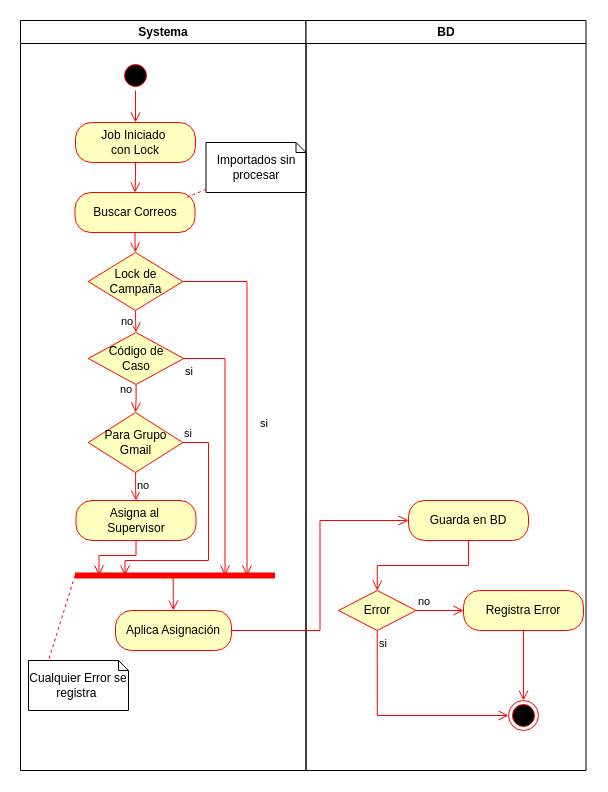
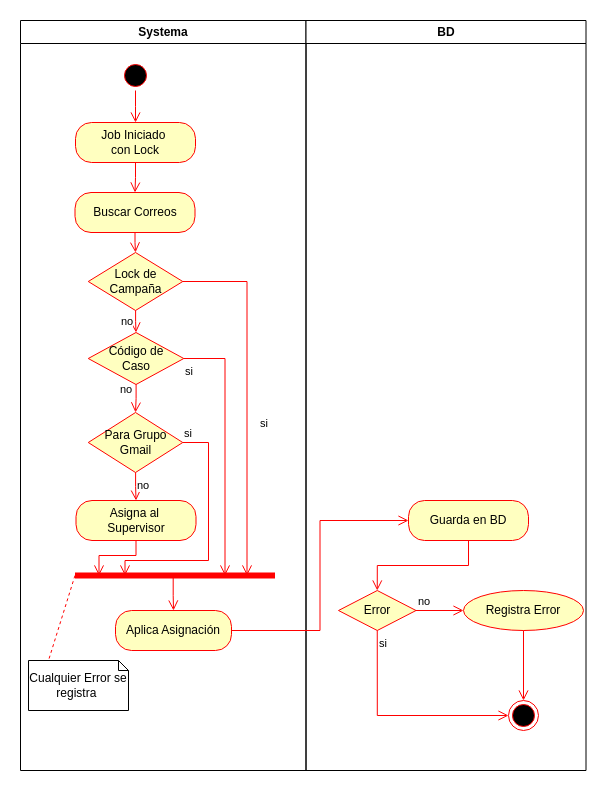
  <mxCell id="0" />
  <mxCell id="1" parent="0" />
  <mxCell id="2" value="Systema" style="swimlane;whiteSpace=wrap" vertex="1" parent="1"><mxGeometry x="20" y="20" width="285.5" height="750" as="geometry" /></mxCell>
  <mxCell id="3" value="" style="ellipse;shape=startState;fillColor=#000000;strokeColor=#ff0000;" vertex="1" parent="2"><mxGeometry x="100" y="40" width="30" height="30" as="geometry" /></mxCell>
  <mxCell id="4" value="" style="edgeStyle=elbowEdgeStyle;elbow=horizontal;verticalAlign=bottom;endArrow=open;endSize=8;strokeColor=#FF0000;endFill=1;rounded=0;entryX=0.5;entryY=0;entryDx=0;entryDy=0;" edge="1" parent="2" source="3" target="5"><mxGeometry x="100" y="40" as="geometry"><mxPoint x="115.5" y="110" as="targetPoint" /></mxGeometry></mxCell>
  <mxCell id="5" value="Job Iniciado&amp;nbsp;&lt;div&gt;con Lock&lt;/div&gt;" style="rounded=1;whiteSpace=wrap;html=1;arcSize=40;fontColor=#000000;fillColor=#ffffc0;strokeColor=#ff0000;" vertex="1" parent="2"><mxGeometry x="55" y="102" width="120" height="40" as="geometry" /></mxCell>
  <mxCell id="6" value="" style="edgeStyle=orthogonalEdgeStyle;html=1;verticalAlign=bottom;endArrow=open;endSize=8;strokeColor=#ff0000;rounded=0;entryX=0.5;entryY=0;entryDx=0;entryDy=0;" edge="1" parent="2" source="5" target="7"><mxGeometry relative="1" as="geometry"><mxPoint x="115" y="232" as="targetPoint" /></mxGeometry></mxCell>
  <mxCell id="7" value="Buscar Correos" style="rounded=1;whiteSpace=wrap;html=1;arcSize=40;fontColor=#000000;fillColor=#ffffc0;strokeColor=#ff0000;" vertex="1" parent="2"><mxGeometry x="54.5" y="172" width="120" height="40" as="geometry" /></mxCell>
  <mxCell id="8" value="" style="edgeStyle=orthogonalEdgeStyle;html=1;verticalAlign=bottom;endArrow=open;endSize=8;strokeColor=#ff0000;rounded=0;entryX=0.5;entryY=0;entryDx=0;entryDy=0;" edge="1" parent="2" source="7" target="11"><mxGeometry relative="1" as="geometry"><mxPoint x="115.5" y="342" as="targetPoint" /></mxGeometry></mxCell>
- <mxCell id="9" value="Importados sin procesar" style="shape=note;whiteSpace=wrap;size=10;" vertex="1" parent="2"><mxGeometry x="185.5" y="122" width="100" height="50" as="geometry" /></mxCell>
- <mxCell id="10" value="" style="endArrow=none;strokeColor=#FF0000;endFill=0;rounded=0;dashed=1;exitX=0.933;exitY=0.125;exitDx=0;exitDy=0;exitPerimeter=0;" edge="1" parent="2" source="7" target="9"><mxGeometry relative="1" as="geometry"><mxPoint x="367.121" y="375" as="sourcePoint" /></mxGeometry></mxCell>
  <mxCell id="11" value="Lock de Campaña" style="rhombus;whiteSpace=wrap;html=1;fontColor=#000000;fillColor=#ffffc0;strokeColor=#ff0000;" vertex="1" parent="2"><mxGeometry x="67.75" y="232" width="94.5" height="58" as="geometry" /></mxCell>
  <mxCell id="12" value="no" style="edgeStyle=orthogonalEdgeStyle;html=1;align=left;verticalAlign=bottom;endArrow=open;endSize=8;strokeColor=#ff0000;rounded=0;entryX=0.5;entryY=0;entryDx=0;entryDy=0;" edge="1" parent="2" source="11" target="14"><mxGeometry x="0.824" y="-17" relative="1" as="geometry"><mxPoint x="155.5" y="342" as="targetPoint" /><mxPoint as="offset" /></mxGeometry></mxCell>
  <mxCell id="13" value="si" style="edgeStyle=orthogonalEdgeStyle;html=1;align=left;verticalAlign=top;endArrow=open;endSize=8;strokeColor=#ff0000;rounded=0;entryX=0.86;entryY=0.5;entryDx=0;entryDy=0;entryPerimeter=0;" edge="1" parent="2" source="11" target="20"><mxGeometry x="0.079" y="11" relative="1" as="geometry"><mxPoint x="248" y="610" as="targetPoint" /><Array as="points"><mxPoint x="226" y="261" /></Array><mxPoint as="offset" /></mxGeometry></mxCell>
  <mxCell id="14" value="Código de&lt;div&gt;Caso&lt;/div&gt;" style="rhombus;whiteSpace=wrap;html=1;fontColor=#000000;fillColor=#ffffc0;strokeColor=#ff0000;" vertex="1" parent="2"><mxGeometry x="67.75" y="312" width="95.5" height="52" as="geometry" /></mxCell>
  <mxCell id="15" value="no" style="edgeStyle=orthogonalEdgeStyle;html=1;align=left;verticalAlign=bottom;endArrow=open;endSize=8;strokeColor=#ff0000;rounded=0;entryX=0.5;entryY=0;entryDx=0;entryDy=0;" edge="1" parent="2" source="14" target="17"><mxGeometry x="0.022" y="-17" relative="1" as="geometry"><mxPoint x="115.5" y="432" as="targetPoint" /><mxPoint as="offset" /></mxGeometry></mxCell>
  <mxCell id="16" value="si" style="edgeStyle=orthogonalEdgeStyle;html=1;align=left;verticalAlign=top;endArrow=open;endSize=8;strokeColor=#ff0000;rounded=0;exitX=1;exitY=0.5;exitDx=0;exitDy=0;entryX=0.75;entryY=0.5;entryDx=0;entryDy=0;entryPerimeter=0;" edge="1" parent="2" source="14" target="20"><mxGeometry x="-1" relative="1" as="geometry"><mxPoint x="205" y="590" as="targetPoint" /></mxGeometry></mxCell>
  <mxCell id="17" value="Para Grupo Gmail" style="rhombus;whiteSpace=wrap;html=1;fontColor=#000000;fillColor=#ffffc0;strokeColor=#ff0000;" vertex="1" parent="2"><mxGeometry x="67.75" y="392" width="94.5" height="60" as="geometry" /></mxCell>
  <mxCell id="18" value="si" style="edgeStyle=orthogonalEdgeStyle;html=1;align=left;verticalAlign=bottom;endArrow=open;endSize=8;strokeColor=#ff0000;rounded=0;entryX=0.25;entryY=0.5;entryDx=0;entryDy=0;entryPerimeter=0;" edge="1" parent="2" source="17" target="20"><mxGeometry x="-1" relative="1" as="geometry"><mxPoint x="168" y="610" as="targetPoint" /><Array as="points"><mxPoint x="188" y="422" /><mxPoint x="188" y="540" /><mxPoint x="104" y="540" /></Array></mxGeometry></mxCell>
  <mxCell id="19" value="no" style="edgeStyle=orthogonalEdgeStyle;html=1;align=left;verticalAlign=top;endArrow=open;endSize=8;strokeColor=#ff0000;rounded=0;entryX=0.5;entryY=0;entryDx=0;entryDy=0;" edge="1" parent="2" source="17" target="21"><mxGeometry x="-1" relative="1" as="geometry"><mxPoint x="107.5" y="500" as="targetPoint" /></mxGeometry></mxCell>
  <mxCell id="20" value="" style="shape=line;html=1;strokeWidth=6;strokeColor=#ff0000;points=[[0,0.5,0,0,0],[0.12,0.5,0,0,0],[0.25,0.5,0,0,0],[0.5,1,0,0,0],[0.75,0.5,0,0,0],[0.86,0.5,0,0,0],[1,0.5,0,0,0]];" vertex="1" parent="2"><mxGeometry x="54.5" y="550" width="200" height="10" as="geometry" /></mxCell>
  <mxCell id="21" value="Asigna al&amp;nbsp;&lt;div&gt;Supervisor&lt;/div&gt;" style="rounded=1;whiteSpace=wrap;html=1;arcSize=40;fontColor=#000000;fillColor=#ffffc0;strokeColor=#ff0000;" vertex="1" parent="2"><mxGeometry x="55.5" y="480" width="120" height="40" as="geometry" /></mxCell>
  <mxCell id="22" value="" style="edgeStyle=orthogonalEdgeStyle;html=1;verticalAlign=bottom;endArrow=open;endSize=8;strokeColor=#ff0000;rounded=0;entryX=0.12;entryY=0.5;entryDx=0;entryDy=0;entryPerimeter=0;" edge="1" parent="2" source="21" target="20"><mxGeometry relative="1" as="geometry"><mxPoint x="118" y="610" as="targetPoint" /></mxGeometry></mxCell>
  <mxCell id="23" value="Aplica Asignación" style="rounded=1;whiteSpace=wrap;html=1;arcSize=40;fontColor=#000000;fillColor=#ffffc0;strokeColor=#ff0000;" vertex="1" parent="2"><mxGeometry x="95" y="590" width="116" height="40" as="geometry" /></mxCell>
  <mxCell id="24" value="" style="edgeStyle=orthogonalEdgeStyle;html=1;verticalAlign=bottom;endArrow=open;endSize=8;strokeColor=#ff0000;rounded=0;entryX=0.5;entryY=0;entryDx=0;entryDy=0;exitX=0.491;exitY=0.614;exitDx=0;exitDy=0;exitPerimeter=0;" edge="1" parent="2" source="20" target="23"><mxGeometry relative="1" as="geometry"><mxPoint x="108" y="655" as="targetPoint" /><mxPoint x="145" y="550" as="sourcePoint" /></mxGeometry></mxCell>
  <mxCell id="25" value="Cualquier Error se registra " style="shape=note;whiteSpace=wrap;size=10;" vertex="1" parent="2"><mxGeometry x="8" y="640" width="100" height="50" as="geometry" /></mxCell>
  <mxCell id="26" value="" style="endArrow=none;strokeColor=#FF0000;endFill=0;rounded=0;dashed=1;exitX=0;exitY=0.5;exitDx=0;exitDy=0;exitPerimeter=0;entryX=0.2;entryY=0;entryDx=0;entryDy=0;entryPerimeter=0;" edge="1" parent="2" source="20" target="25"><mxGeometry relative="1" as="geometry"><mxPoint x="188" y="298" as="sourcePoint" /><mxPoint x="208" y="290" as="targetPoint" /></mxGeometry></mxCell>
  <mxCell id="27" value="BD" style="swimlane;whiteSpace=wrap" vertex="1" parent="1"><mxGeometry x="305.5" y="20" width="280" height="750" as="geometry" /></mxCell>
  <mxCell id="28" value="Guarda en BD" style="rounded=1;whiteSpace=wrap;html=1;arcSize=40;fontColor=#000000;fillColor=#ffffc0;strokeColor=#ff0000;" vertex="1" parent="27"><mxGeometry x="102.5" y="480" width="120" height="40" as="geometry" /></mxCell>
  <mxCell id="29" value="" style="edgeStyle=orthogonalEdgeStyle;html=1;verticalAlign=bottom;endArrow=open;endSize=8;strokeColor=#ff0000;rounded=0;entryX=0.5;entryY=0;entryDx=0;entryDy=0;" edge="1" parent="27" source="28" target="31"><mxGeometry relative="1" as="geometry"><mxPoint x="162.5" y="580" as="targetPoint" /></mxGeometry></mxCell>
  <mxCell id="30" value="" style="ellipse;shape=endState;fillColor=#000000;strokeColor=#ff0000" vertex="1" parent="27"><mxGeometry x="202.5" y="680" width="30" height="30" as="geometry" /></mxCell>
  <mxCell id="31" value="Error" style="rhombus;whiteSpace=wrap;html=1;fontColor=#000000;fillColor=#ffffc0;strokeColor=#ff0000;" vertex="1" parent="27"><mxGeometry x="32.5" y="570" width="77.5" height="40" as="geometry" /></mxCell>
  <mxCell id="32" value="no" style="edgeStyle=orthogonalEdgeStyle;html=1;align=left;verticalAlign=bottom;endArrow=open;endSize=8;strokeColor=#ff0000;rounded=0;entryX=0;entryY=0.5;entryDx=0;entryDy=0;" edge="1" parent="27" source="31" target="34"><mxGeometry x="-1" relative="1" as="geometry"><mxPoint x="172.5" y="600" as="targetPoint" /></mxGeometry></mxCell>
  <mxCell id="33" value="si" style="edgeStyle=orthogonalEdgeStyle;html=1;align=left;verticalAlign=top;endArrow=open;endSize=8;strokeColor=#ff0000;rounded=0;exitX=0.5;exitY=1;exitDx=0;exitDy=0;entryX=0;entryY=0.5;entryDx=0;entryDy=0;" edge="1" parent="27" source="31" target="30"><mxGeometry x="-1" relative="1" as="geometry"><mxPoint x="162.5" y="680" as="targetPoint" /></mxGeometry></mxCell>
- <mxCell id="34" value="Registra Error" style="rounded=1;whiteSpace=wrap;html=1;arcSize=40;fontColor=#000000;fillColor=#ffffc0;strokeColor=#ff0000;" vertex="1" parent="27"><mxGeometry x="157.5" y="570" width="120" height="40" as="geometry" /></mxCell>
+ <mxCell id="34" value="Registra Error" style="ellipse;whiteSpace=wrap;html=1;arcSize=40;fontColor=#000000;fillColor=#ffffc0;strokeColor=#ff0000;" vertex="1" parent="27"><mxGeometry x="157.5" y="570" width="120" height="40" as="geometry" /></mxCell>
  <mxCell id="35" value="" style="edgeStyle=orthogonalEdgeStyle;html=1;verticalAlign=bottom;endArrow=open;endSize=8;strokeColor=#ff0000;rounded=0;entryX=0.5;entryY=0;entryDx=0;entryDy=0;" edge="1" parent="27" source="34" target="30"><mxGeometry relative="1" as="geometry"><mxPoint x="217.5" y="670" as="targetPoint" /><Array as="points" /></mxGeometry></mxCell>
  <mxCell id="36" value="" style="edgeStyle=orthogonalEdgeStyle;html=1;verticalAlign=bottom;endArrow=open;endSize=8;strokeColor=#ff0000;rounded=0;entryX=0;entryY=0.5;entryDx=0;entryDy=0;" edge="1" parent="1" source="23" target="28"><mxGeometry relative="1" as="geometry"><mxPoint x="175" y="770" as="targetPoint" /></mxGeometry></mxCell>
